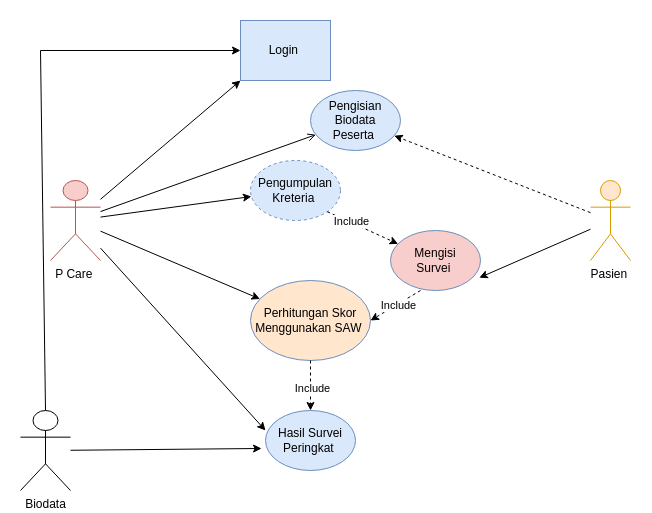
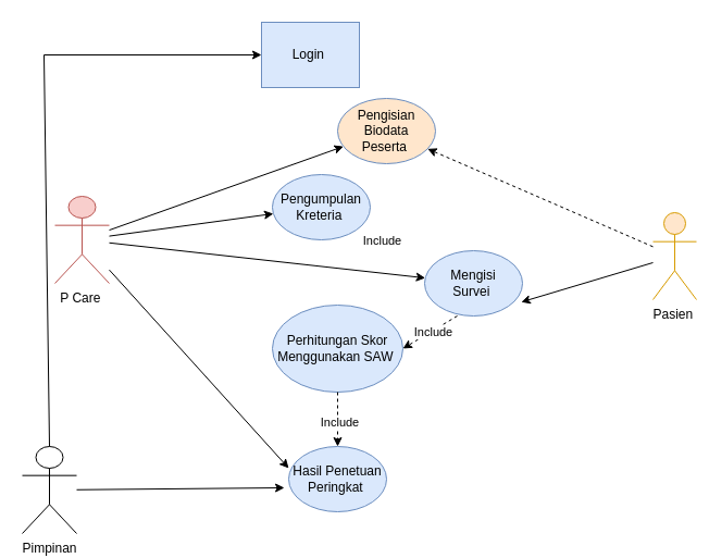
  <mxCell id="0" />
  <mxCell id="1" parent="0" />
  <mxCell id="2" value="P Care&amp;nbsp;" style="shape=umlActor;verticalLabelPosition=bottom;verticalAlign=top;html=1;outlineConnect=0;fillColor=#f8cecc;strokeColor=#b85450;" vertex="1" parent="1"><mxGeometry x="50" y="180" width="50" height="80" as="geometry" /></mxCell>
  <mxCell id="3" value="Login&amp;nbsp;" style="whiteSpace=wrap;html=1;fillColor=#dae8fc;strokeColor=#6c8ebf;rounded=0;" vertex="1" parent="1"><mxGeometry x="240" y="20" width="90" height="60" as="geometry" /></mxCell>
- <mxCell id="4" value="Pengisian Biodata Peserta&amp;nbsp;" style="ellipse;whiteSpace=wrap;html=1;fillColor=#dae8fc;strokeColor=#6c8ebf;" vertex="1" parent="1"><mxGeometry x="310" y="90" width="90" height="60" as="geometry" /></mxCell>
- <mxCell id="5" value="Pengumpulan Kreteria&amp;nbsp;" style="ellipse;whiteSpace=wrap;html=1;fillColor=#dae8fc;strokeColor=#6c8ebf;dashed=1;" vertex="1" parent="1"><mxGeometry x="250" y="160" width="90" height="60" as="geometry" /></mxCell>
- <mxCell id="6" value="Perhitungan Skor Menggunakan SAW&amp;nbsp;" style="ellipse;whiteSpace=wrap;html=1;fillColor=#ffe6cc;strokeColor=#6c8ebf;" vertex="1" parent="1"><mxGeometry x="250" y="280" width="120" height="80" as="geometry" /></mxCell>
- <mxCell id="7" value="Mengisi &lt;br&gt;Survei&amp;nbsp;" style="ellipse;whiteSpace=wrap;html=1;fillColor=#f8cecc;strokeColor=#6c8ebf;" vertex="1" parent="1"><mxGeometry x="390" y="230" width="90" height="60" as="geometry" /></mxCell>
- <mxCell id="8" value="Hasil Survei Peringkat&amp;nbsp;" style="ellipse;whiteSpace=wrap;html=1;fillColor=#dae8fc;strokeColor=#6c8ebf;" vertex="1" parent="1"><mxGeometry x="265" y="410" width="90" height="60" as="geometry" /></mxCell>
- <mxCell id="9" value="Pasien&amp;nbsp;" style="shape=umlActor;verticalLabelPosition=bottom;verticalAlign=top;html=1;outlineConnect=0;fillColor=#ffe6cc;strokeColor=#d79b00;" vertex="1" parent="1"><mxGeometry x="590" y="180" width="40" height="80" as="geometry" /></mxCell>
- <mxCell id="10" value="Biodata" style="shape=umlActor;verticalLabelPosition=bottom;verticalAlign=top;html=1;outlineConnect=0;" vertex="1" parent="1"><mxGeometry x="20" y="410" width="50" height="80" as="geometry" /></mxCell>
- <mxCell id="11" value="" style="endArrow=open;html=1;rounded=0;" edge="1" parent="1" source="2" target="4"><mxGeometry width="50" height="50" relative="1" as="geometry"><mxPoint x="360" y="250" as="sourcePoint" /><mxPoint x="410" y="200" as="targetPoint" /></mxGeometry></mxCell>
- <mxCell id="12" value="" style="endArrow=classic;html=1;rounded=0;entryX=0;entryY=1;entryDx=0;entryDy=0;" edge="1" parent="1" source="2" target="3"><mxGeometry width="50" height="50" relative="1" as="geometry"><mxPoint x="360" y="250" as="sourcePoint" /><mxPoint x="410" y="200" as="targetPoint" /></mxGeometry></mxCell>
+ <mxCell id="4" value="Pengisian Biodata Peserta&amp;nbsp;" style="ellipse;whiteSpace=wrap;html=1;fillColor=#ffe6cc;strokeColor=#6c8ebf;" vertex="1" parent="1"><mxGeometry x="310" y="90" width="90" height="60" as="geometry" /></mxCell>
+ <mxCell id="5" value="Pengumpulan Kreteria&amp;nbsp;" style="ellipse;whiteSpace=wrap;html=1;fillColor=#dae8fc;strokeColor=#6c8ebf;" vertex="1" parent="1"><mxGeometry x="250" y="160" width="90" height="60" as="geometry" /></mxCell>
+ <mxCell id="6" value="Perhitungan Skor Menggunakan SAW&amp;nbsp;" style="ellipse;whiteSpace=wrap;html=1;fillColor=#dae8fc;strokeColor=#6c8ebf;" vertex="1" parent="1"><mxGeometry x="250" y="280" width="120" height="80" as="geometry" /></mxCell>
+ <mxCell id="7" value="Mengisi &lt;br&gt;Survei&amp;nbsp;" style="ellipse;whiteSpace=wrap;html=1;fillColor=#dae8fc;strokeColor=#6c8ebf;" vertex="1" parent="1"><mxGeometry x="390" y="230" width="90" height="60" as="geometry" /></mxCell>
+ <mxCell id="8" value="Hasil Penetuan Peringkat&amp;nbsp;" style="ellipse;whiteSpace=wrap;html=1;fillColor=#dae8fc;strokeColor=#6c8ebf;" vertex="1" parent="1"><mxGeometry x="265" y="410" width="90" height="60" as="geometry" /></mxCell>
+ <mxCell id="9" value="Pasien&amp;nbsp;" style="shape=umlActor;verticalLabelPosition=bottom;verticalAlign=top;html=1;outlineConnect=0;fillColor=#ffe6cc;strokeColor=#d79b00;" vertex="1" parent="1"><mxGeometry x="600" y="195" width="40" height="80" as="geometry" /></mxCell>
+ <mxCell id="10" value="Pimpinan" style="shape=umlActor;verticalLabelPosition=bottom;verticalAlign=top;html=1;outlineConnect=0;" vertex="1" parent="1"><mxGeometry x="20" y="410" width="50" height="80" as="geometry" /></mxCell>
+ <mxCell id="11" value="" style="endArrow=classic;html=1;rounded=0;" edge="1" parent="1" source="2" target="4"><mxGeometry width="50" height="50" relative="1" as="geometry"><mxPoint x="360" y="250" as="sourcePoint" /><mxPoint x="410" y="200" as="targetPoint" /></mxGeometry></mxCell>
+ <mxCell id="12" value="" style="endArrow=classic;html=1;rounded=0;" edge="1" parent="1" source="2" target="7"><mxGeometry width="50" height="50" relative="1" as="geometry"><mxPoint x="360" y="250" as="sourcePoint" /><mxPoint x="410" y="200" as="targetPoint" /></mxGeometry></mxCell>
  <mxCell id="13" value="" style="endArrow=classic;html=1;rounded=0;" edge="1" parent="1" source="2" target="5"><mxGeometry width="50" height="50" relative="1" as="geometry"><mxPoint x="110" y="221" as="sourcePoint" /><mxPoint x="325" y="144" as="targetPoint" /></mxGeometry></mxCell>
- <mxCell id="14" value="" style="endArrow=classic;html=1;rounded=0;" edge="1" parent="1" source="2" target="6"><mxGeometry width="50" height="50" relative="1" as="geometry"><mxPoint x="120" y="231" as="sourcePoint" /><mxPoint x="261" y="207" as="targetPoint" /></mxGeometry></mxCell>
  <mxCell id="15" value="" style="endArrow=classic;html=1;rounded=0;entryX=0;entryY=0.333;entryDx=0;entryDy=0;entryPerimeter=0;" edge="1" parent="1" source="2" target="8"><mxGeometry width="50" height="50" relative="1" as="geometry"><mxPoint x="130" y="241" as="sourcePoint" /><mxPoint x="271" y="217" as="targetPoint" /></mxGeometry></mxCell>
  <mxCell id="16" value="" style="endArrow=classic;html=1;rounded=0;dashed=1;" edge="1" parent="1" source="9" target="4"><mxGeometry width="50" height="50" relative="1" as="geometry"><mxPoint x="140" y="251" as="sourcePoint" /><mxPoint x="281" y="227" as="targetPoint" /></mxGeometry></mxCell>
  <mxCell id="17" value="" style="endArrow=classic;html=1;rounded=0;entryX=0.987;entryY=0.787;entryDx=0;entryDy=0;entryPerimeter=0;" edge="1" parent="1" source="9" target="7"><mxGeometry width="50" height="50" relative="1" as="geometry"><mxPoint x="150" y="261" as="sourcePoint" /><mxPoint x="291" y="237" as="targetPoint" /></mxGeometry></mxCell>
  <mxCell id="18" value="" style="endArrow=classic;html=1;rounded=0;exitX=0.5;exitY=0;exitDx=0;exitDy=0;exitPerimeter=0;entryX=0;entryY=0.5;entryDx=0;entryDy=0;" edge="1" parent="1" source="10" target="3"><mxGeometry width="50" height="50" relative="1" as="geometry"><mxPoint x="360" y="250" as="sourcePoint" /><mxPoint x="410" y="200" as="targetPoint" /><Array as="points"><mxPoint x="40" y="50" /></Array></mxGeometry></mxCell>
  <mxCell id="19" value="" style="endArrow=classic;html=1;rounded=0;entryX=-0.044;entryY=0.633;entryDx=0;entryDy=0;entryPerimeter=0;" edge="1" parent="1" source="10" target="8"><mxGeometry width="50" height="50" relative="1" as="geometry"><mxPoint x="360" y="250" as="sourcePoint" /><mxPoint x="410" y="200" as="targetPoint" /></mxGeometry></mxCell>
- <mxCell id="20" value="" style="endArrow=classic;html=1;rounded=0;exitX=1;exitY=1;exitDx=0;exitDy=0;dashed=1;" edge="1" parent="1" source="5" target="7"><mxGeometry relative="1" as="geometry"><mxPoint x="340" y="220" as="sourcePoint" /><mxPoint x="440" y="220" as="targetPoint" /></mxGeometry></mxCell>
  <mxCell id="21" value="Include" style="edgeLabel;resizable=0;html=1;align=center;verticalAlign=middle;" connectable="0" vertex="1" parent="1"><mxGeometry x="359.996" y="219.998" as="geometry"><mxPoint x="-9" y="1" as="offset" /></mxGeometry></mxCell>
  <mxCell id="22" value="" style="endArrow=classic;html=1;rounded=0;exitX=1;exitY=1;exitDx=0;exitDy=0;dashed=1;entryX=1;entryY=0.5;entryDx=0;entryDy=0;" edge="1" parent="1" target="6"><mxGeometry relative="1" as="geometry"><mxPoint x="420" y="290" as="sourcePoint" /><mxPoint x="491" y="322" as="targetPoint" /></mxGeometry></mxCell>
  <mxCell id="23" value="Include" style="edgeLabel;html=1;align=center;verticalAlign=middle;resizable=0;points=[];" vertex="1" connectable="0" parent="22"><mxGeometry x="-0.068" y="1" relative="1" as="geometry"><mxPoint as="offset" /></mxGeometry></mxCell>
  <mxCell id="24" value="" style="endArrow=classic;html=1;rounded=0;exitX=1;exitY=1;exitDx=0;exitDy=0;dashed=1;entryX=0.5;entryY=0;entryDx=0;entryDy=0;" edge="1" parent="1" target="8"><mxGeometry relative="1" as="geometry"><mxPoint x="310" y="360" as="sourcePoint" /><mxPoint x="381" y="392" as="targetPoint" /></mxGeometry></mxCell>
  <mxCell id="25" value="Include" style="edgeLabel;html=1;align=center;verticalAlign=middle;resizable=0;points=[];" vertex="1" connectable="0" parent="24"><mxGeometry x="0.08" y="1" relative="1" as="geometry"><mxPoint as="offset" /></mxGeometry></mxCell>
